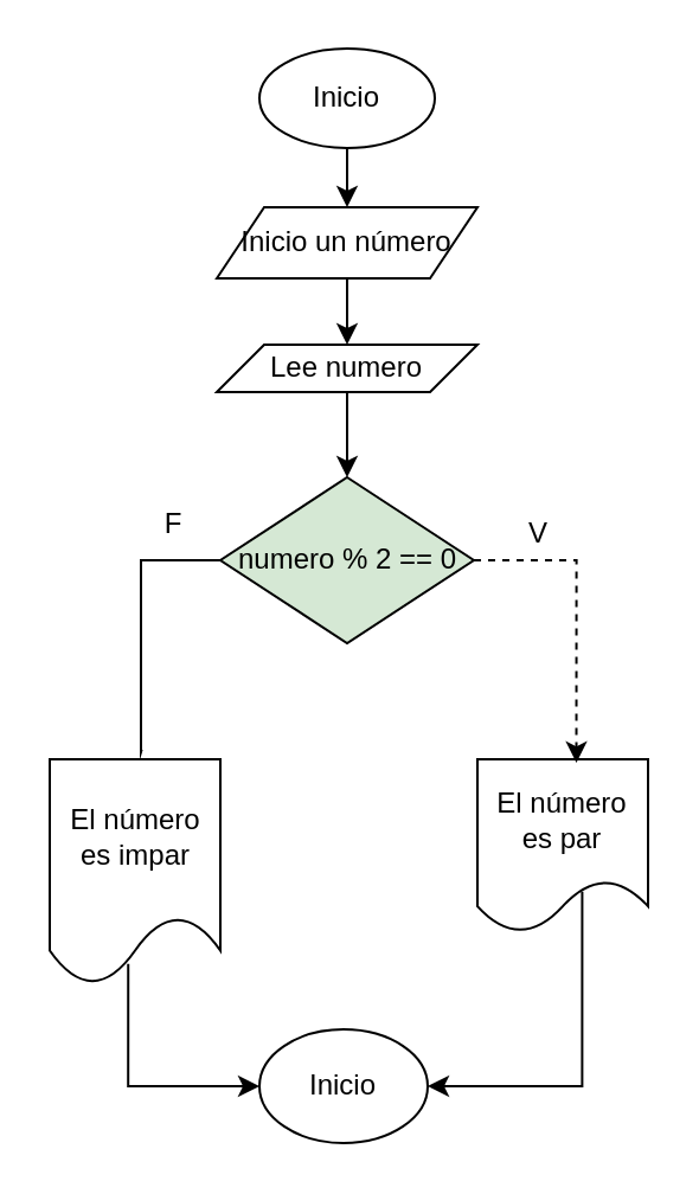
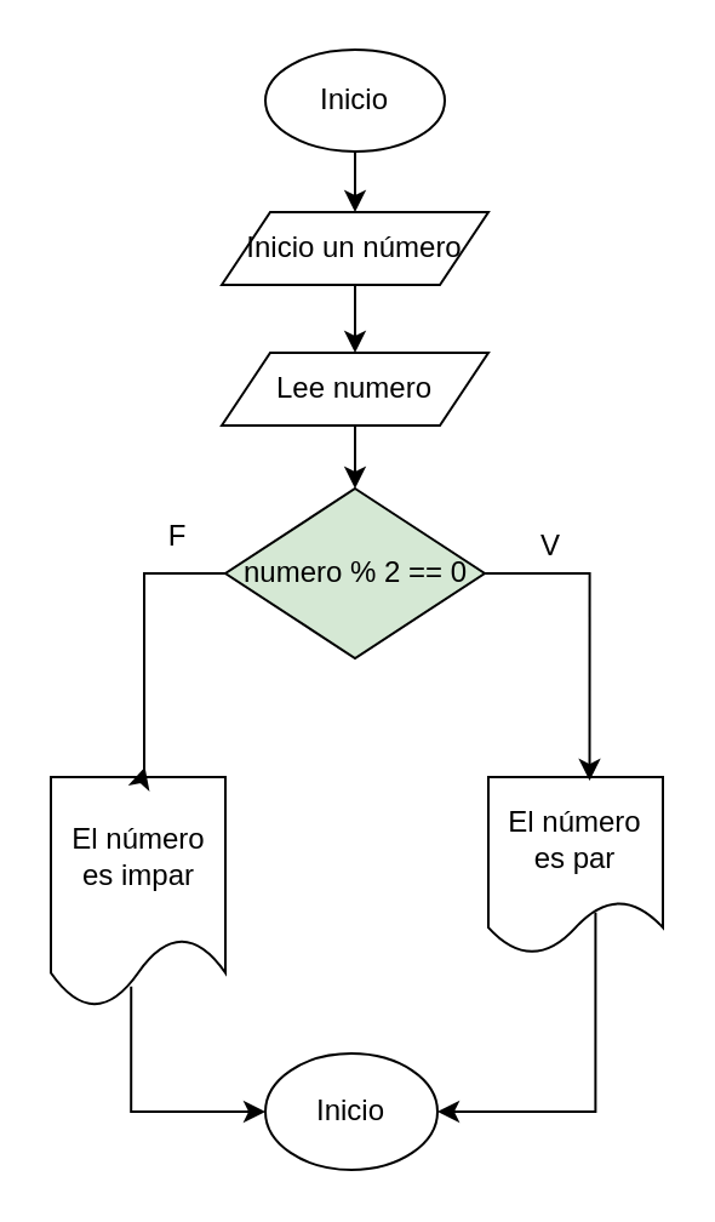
  <mxCell id="0" />
  <mxCell id="1" parent="0" />
  <mxCell id="2" value="" style="edgeStyle=orthogonalEdgeStyle;rounded=0;orthogonalLoop=1;jettySize=auto;html=1;" edge="1" parent="1" source="3" target="5"><mxGeometry relative="1" as="geometry" /></mxCell>
  <mxCell id="3" value="Inicio" style="ellipse;whiteSpace=wrap;html=1;" vertex="1" parent="1"><mxGeometry x="109" y="20" width="74" height="42" as="geometry" /></mxCell>
  <mxCell id="4" value="" style="edgeStyle=orthogonalEdgeStyle;rounded=0;orthogonalLoop=1;jettySize=auto;html=1;" edge="1" parent="1" source="5" target="7"><mxGeometry relative="1" as="geometry" /></mxCell>
  <mxCell id="5" value="Inicio un número" style="shape=parallelogram;perimeter=parallelogramPerimeter;whiteSpace=wrap;html=1;fixedSize=1;" vertex="1" parent="1"><mxGeometry x="91" y="87" width="110" height="30" as="geometry" /></mxCell>
  <mxCell id="6" value="" style="edgeStyle=orthogonalEdgeStyle;rounded=0;orthogonalLoop=1;jettySize=auto;html=1;" edge="1" parent="1" source="7" target="8"><mxGeometry relative="1" as="geometry" /></mxCell>
- <mxCell id="7" value="Lee numero" style="shape=parallelogram;perimeter=parallelogramPerimeter;whiteSpace=wrap;html=1;fixedSize=1;" vertex="1" parent="1"><mxGeometry x="91" y="145" width="110" height="20" as="geometry" /></mxCell>
+ <mxCell id="7" value="Lee numero" style="shape=parallelogram;perimeter=parallelogramPerimeter;whiteSpace=wrap;html=1;fixedSize=1;" vertex="1" parent="1"><mxGeometry x="91" y="145" width="110" height="30" as="geometry" /></mxCell>
  <mxCell id="8" value="numero % 2 == 0" style="rhombus;whiteSpace=wrap;html=1;fillColor=#d5e8d4;" vertex="1" parent="1"><mxGeometry x="92.5" y="201" width="107" height="70" as="geometry" /></mxCell>
  <mxCell id="9" style="edgeStyle=orthogonalEdgeStyle;rounded=0;orthogonalLoop=1;jettySize=auto;html=1;entryX=0;entryY=0.5;entryDx=0;entryDy=0;exitX=0.46;exitY=0.909;exitDx=0;exitDy=0;exitPerimeter=0;" edge="1" parent="1" source="10" target="15"><mxGeometry relative="1" as="geometry"><Array as="points"><mxPoint x="54" y="458" /></Array></mxGeometry></mxCell>
  <mxCell id="10" value="El número es impar" style="shape=document;whiteSpace=wrap;html=1;boundedLbl=1;" vertex="1" parent="1"><mxGeometry x="20.5" y="320" width="72" height="95" as="geometry" /></mxCell>
  <mxCell id="11" style="edgeStyle=orthogonalEdgeStyle;rounded=0;orthogonalLoop=1;jettySize=auto;html=1;entryX=1;entryY=0.5;entryDx=0;entryDy=0;exitX=0.614;exitY=0.765;exitDx=0;exitDy=0;exitPerimeter=0;" edge="1" parent="1" source="12" target="15"><mxGeometry relative="1" as="geometry"><Array as="points"><mxPoint x="245" y="458" /></Array></mxGeometry></mxCell>
  <mxCell id="12" value="El número es par" style="shape=document;whiteSpace=wrap;html=1;boundedLbl=1;" vertex="1" parent="1"><mxGeometry x="201" y="320" width="72" height="73" as="geometry" /></mxCell>
- <mxCell id="13" style="edgeStyle=orthogonalEdgeStyle;rounded=0;orthogonalLoop=1;jettySize=auto;html=1;entryX=0.539;entryY=-0.043;entryDx=0;entryDy=0;entryPerimeter=0;endArrow=none;" edge="1" parent="1" source="8" target="10"><mxGeometry relative="1" as="geometry"><Array as="points"><mxPoint x="59" y="236" /><mxPoint x="59" y="317" /></Array></mxGeometry></mxCell>
- <mxCell id="14" style="edgeStyle=orthogonalEdgeStyle;rounded=0;orthogonalLoop=1;jettySize=auto;html=1;entryX=0.58;entryY=0.021;entryDx=0;entryDy=0;entryPerimeter=0;dashed=1;" edge="1" parent="1" source="8" target="12"><mxGeometry relative="1" as="geometry" /></mxCell>
+ <mxCell id="13" style="edgeStyle=orthogonalEdgeStyle;rounded=0;orthogonalLoop=1;jettySize=auto;html=1;entryX=0.539;entryY=-0.043;entryDx=0;entryDy=0;entryPerimeter=0;" edge="1" parent="1" source="8" target="10"><mxGeometry relative="1" as="geometry"><Array as="points"><mxPoint x="59" y="236" /><mxPoint x="59" y="317" /></Array></mxGeometry></mxCell>
+ <mxCell id="14" style="edgeStyle=orthogonalEdgeStyle;rounded=0;orthogonalLoop=1;jettySize=auto;html=1;entryX=0.58;entryY=0.021;entryDx=0;entryDy=0;entryPerimeter=0;" edge="1" parent="1" source="8" target="12"><mxGeometry relative="1" as="geometry" /></mxCell>
  <mxCell id="15" value="Inicio" style="ellipse;whiteSpace=wrap;html=1;" vertex="1" parent="1"><mxGeometry x="109" y="434" width="71" height="48" as="geometry" /></mxCell>
  <mxCell id="16" value="V" style="text;html=1;align=center;verticalAlign=middle;whiteSpace=wrap;rounded=0;" vertex="1" parent="1"><mxGeometry x="197" y="210" width="60" height="30" as="geometry" /></mxCell>
  <mxCell id="17" value="F" style="text;html=1;align=center;verticalAlign=middle;whiteSpace=wrap;rounded=0;" vertex="1" parent="1"><mxGeometry x="43" y="206" width="60" height="30" as="geometry" /></mxCell>
